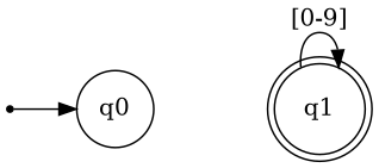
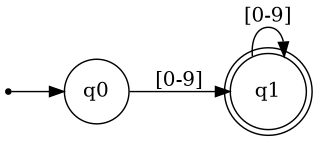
  digraph {
    rankdir=LR
    start [shape=point]
    n2 [label=q0 shape=circle]
    n3 [label=q1 shape=doublecircle]
    start -> n2
+   n2 -> n3 [label="[0-9]"]
    n3 -> n3 [label="[0-9]"]
  }
